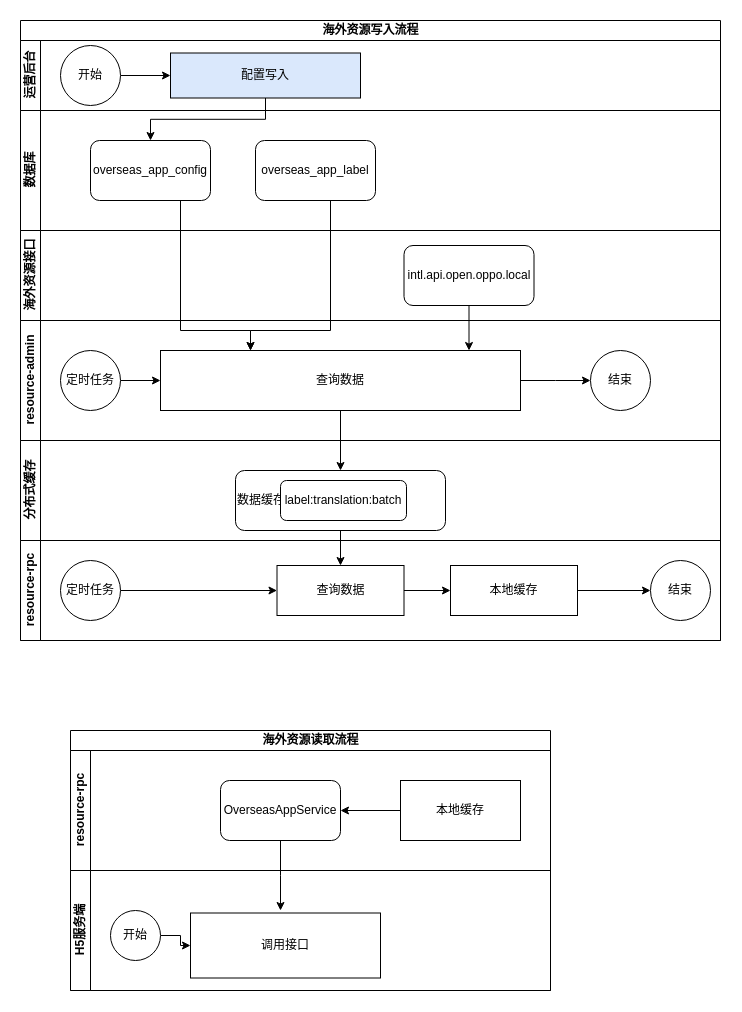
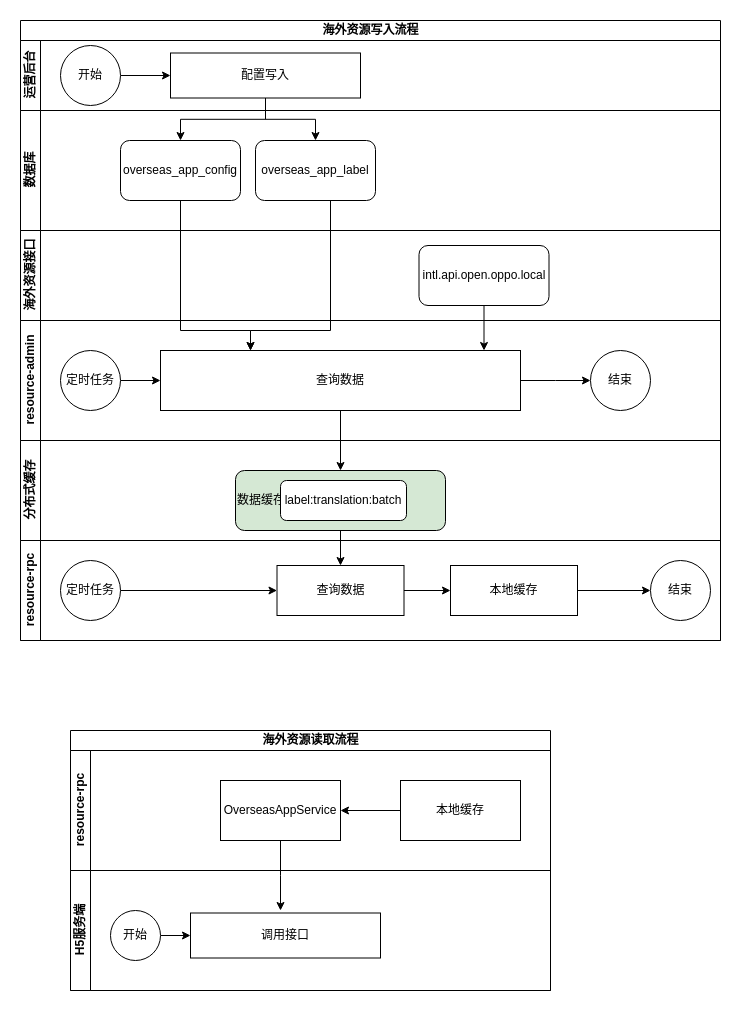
  <mxCell id="0" />
  <mxCell id="1" parent="0" />
  <mxCell id="2" value="海外资源写入流程" style="swimlane;childLayout=stackLayout;resizeParent=1;resizeParentMax=0;horizontal=1;startSize=20;horizontalStack=0;html=1;" vertex="1" parent="1"><mxGeometry x="20" y="20" width="700" height="620" as="geometry" /></mxCell>
  <mxCell id="3" value="运营后台" style="swimlane;startSize=20;horizontal=0;html=1;" vertex="1" parent="2"><mxGeometry y="20" width="700" height="70" as="geometry" /></mxCell>
  <mxCell id="4" style="edgeStyle=orthogonalEdgeStyle;rounded=0;orthogonalLoop=1;jettySize=auto;html=1;entryX=0;entryY=0.5;entryDx=0;entryDy=0;" edge="1" parent="3" source="5" target="6"><mxGeometry relative="1" as="geometry" /></mxCell>
  <mxCell id="5" value="开始" style="ellipse;whiteSpace=wrap;html=1;" vertex="1" parent="3"><mxGeometry x="40" y="5" width="60" height="60" as="geometry" /></mxCell>
- <mxCell id="6" value="配置写入" style="whiteSpace=wrap;html=1;fillColor=#dae8fc;" vertex="1" parent="3"><mxGeometry x="150" y="12.5" width="190" height="45" as="geometry" /></mxCell>
+ <mxCell id="6" value="配置写入" style="whiteSpace=wrap;html=1;" vertex="1" parent="3"><mxGeometry x="150" y="12.5" width="190" height="45" as="geometry" /></mxCell>
  <mxCell id="7" value="数据库" style="swimlane;startSize=20;horizontal=0;html=1;" vertex="1" parent="2"><mxGeometry y="90" width="700" height="120" as="geometry" /></mxCell>
- <mxCell id="8" value="overseas_app_config" style="rounded=1;whiteSpace=wrap;html=1;" vertex="1" parent="7"><mxGeometry x="70" y="30" width="120" height="60" as="geometry" /></mxCell>
+ <mxCell id="8" value="overseas_app_config" style="rounded=1;whiteSpace=wrap;html=1;" vertex="1" parent="7"><mxGeometry x="100" y="30" width="120" height="60" as="geometry" /></mxCell>
  <mxCell id="9" value="overseas_app_label" style="rounded=1;whiteSpace=wrap;html=1;" vertex="1" parent="7"><mxGeometry x="235" y="30" width="120" height="60" as="geometry" /></mxCell>
  <mxCell id="10" value="海外资源接口" style="swimlane;startSize=20;horizontal=0;html=1;" vertex="1" parent="2"><mxGeometry y="210" width="700" height="90" as="geometry" /></mxCell>
- <mxCell id="11" value="intl.api.open.oppo.local" style="rounded=1;whiteSpace=wrap;html=1;" vertex="1" parent="10"><mxGeometry x="383.5" y="15" width="130" height="60" as="geometry" /></mxCell>
+ <mxCell id="11" value="intl.api.open.oppo.local" style="rounded=1;whiteSpace=wrap;html=1;" vertex="1" parent="10"><mxGeometry x="398.5" y="15" width="130" height="60" as="geometry" /></mxCell>
  <mxCell id="12" value="resource-admin" style="swimlane;startSize=20;horizontal=0;html=1;" vertex="1" parent="2"><mxGeometry y="300" width="700" height="120" as="geometry" /></mxCell>
  <mxCell id="13" style="edgeStyle=orthogonalEdgeStyle;rounded=0;orthogonalLoop=1;jettySize=auto;html=1;entryX=0;entryY=0.5;entryDx=0;entryDy=0;" edge="1" parent="12" source="14" target="16"><mxGeometry relative="1" as="geometry" /></mxCell>
  <mxCell id="14" value="定时任务" style="ellipse;whiteSpace=wrap;html=1;aspect=fixed;" vertex="1" parent="12"><mxGeometry x="40" y="30" width="60" height="60" as="geometry" /></mxCell>
  <mxCell id="15" style="edgeStyle=orthogonalEdgeStyle;rounded=0;orthogonalLoop=1;jettySize=auto;html=1;" edge="1" parent="12" source="16"><mxGeometry relative="1" as="geometry"><mxPoint x="570" y="60.0" as="targetPoint" /></mxGeometry></mxCell>
  <mxCell id="16" value="查询数据" style="whiteSpace=wrap;html=1;" vertex="1" parent="12"><mxGeometry x="140" y="30" width="360" height="60" as="geometry" /></mxCell>
  <mxCell id="17" value="结束" style="ellipse;whiteSpace=wrap;html=1;aspect=fixed;" vertex="1" parent="12"><mxGeometry x="570" y="30" width="60" height="60" as="geometry" /></mxCell>
  <mxCell id="18" value="分布式缓存" style="swimlane;startSize=20;horizontal=0;html=1;" vertex="1" parent="2"><mxGeometry y="420" width="700" height="100" as="geometry" /></mxCell>
- <mxCell id="19" value="数据缓存" style="rounded=1;whiteSpace=wrap;html=1;align=left;" vertex="1" parent="18"><mxGeometry x="215" y="30" width="210" height="60" as="geometry" /></mxCell>
+ <mxCell id="19" value="数据缓存" style="rounded=1;whiteSpace=wrap;html=1;align=left;fillColor=#d5e8d4;" vertex="1" parent="18"><mxGeometry x="215" y="30" width="210" height="60" as="geometry" /></mxCell>
  <mxCell id="20" value="label:translation:batch" style="rounded=1;whiteSpace=wrap;html=1;" vertex="1" parent="18"><mxGeometry x="260" y="40" width="126" height="40" as="geometry" /></mxCell>
  <mxCell id="21" style="edgeStyle=orthogonalEdgeStyle;rounded=0;orthogonalLoop=1;jettySize=auto;html=1;" edge="1" parent="2" source="6" target="8"><mxGeometry relative="1" as="geometry" /></mxCell>
  <mxCell id="22" style="edgeStyle=orthogonalEdgeStyle;rounded=0;orthogonalLoop=1;jettySize=auto;html=1;" edge="1" parent="2" source="11" target="16"><mxGeometry relative="1" as="geometry"><Array as="points"><mxPoint x="450" y="350" /><mxPoint x="450" y="350" /></Array></mxGeometry></mxCell>
+ <mxCell id="23" style="edgeStyle=orthogonalEdgeStyle;rounded=0;orthogonalLoop=1;jettySize=auto;html=1;entryX=0.5;entryY=0;entryDx=0;entryDy=0;" edge="1" parent="2" source="6" target="9"><mxGeometry relative="1" as="geometry" /></mxCell>
  <mxCell id="24" style="edgeStyle=orthogonalEdgeStyle;rounded=0;orthogonalLoop=1;jettySize=auto;html=1;" edge="1" parent="2" source="16" target="19"><mxGeometry relative="1" as="geometry" /></mxCell>
  <mxCell id="25" style="edgeStyle=orthogonalEdgeStyle;rounded=0;orthogonalLoop=1;jettySize=auto;html=1;entryX=0.5;entryY=0;entryDx=0;entryDy=0;" edge="1" parent="2" source="19" target="30"><mxGeometry relative="1" as="geometry" /></mxCell>
  <mxCell id="26" value="resource-rpc" style="swimlane;startSize=20;horizontal=0;html=1;" vertex="1" parent="2"><mxGeometry y="520" width="700" height="100" as="geometry" /></mxCell>
  <mxCell id="27" style="edgeStyle=orthogonalEdgeStyle;rounded=0;orthogonalLoop=1;jettySize=auto;html=1;entryX=0;entryY=0.5;entryDx=0;entryDy=0;" edge="1" parent="26" source="28" target="30"><mxGeometry relative="1" as="geometry" /></mxCell>
  <mxCell id="28" value="定时任务" style="ellipse;whiteSpace=wrap;html=1;aspect=fixed;" vertex="1" parent="26"><mxGeometry x="40" y="20" width="60" height="60" as="geometry" /></mxCell>
  <mxCell id="29" style="edgeStyle=orthogonalEdgeStyle;rounded=0;orthogonalLoop=1;jettySize=auto;html=1;entryX=0;entryY=0.5;entryDx=0;entryDy=0;" edge="1" parent="26" source="30" target="32"><mxGeometry relative="1" as="geometry" /></mxCell>
  <mxCell id="30" value="查询数据" style="whiteSpace=wrap;html=1;" vertex="1" parent="26"><mxGeometry x="256.5" y="25" width="127" height="50" as="geometry" /></mxCell>
  <mxCell id="31" style="edgeStyle=orthogonalEdgeStyle;rounded=0;orthogonalLoop=1;jettySize=auto;html=1;entryX=0.5;entryY=1;entryDx=0;entryDy=0;" edge="1" parent="26" source="32" target="33"><mxGeometry relative="1" as="geometry" /></mxCell>
  <mxCell id="32" value="本地缓存" style="whiteSpace=wrap;html=1;" vertex="1" parent="26"><mxGeometry x="430" y="25" width="127" height="50" as="geometry" /></mxCell>
  <mxCell id="33" value="结束" style="ellipse;whiteSpace=wrap;html=1;aspect=fixed;direction=south;" vertex="1" parent="26"><mxGeometry x="630" y="20" width="60" height="60" as="geometry" /></mxCell>
  <mxCell id="34" style="edgeStyle=orthogonalEdgeStyle;rounded=0;orthogonalLoop=1;jettySize=auto;html=1;entryX=0.25;entryY=0;entryDx=0;entryDy=0;" edge="1" parent="2" source="8" target="16"><mxGeometry relative="1" as="geometry"><Array as="points"><mxPoint x="160" y="310" /><mxPoint x="230" y="310" /></Array></mxGeometry></mxCell>
  <mxCell id="35" style="edgeStyle=orthogonalEdgeStyle;rounded=0;orthogonalLoop=1;jettySize=auto;html=1;entryX=0.25;entryY=0;entryDx=0;entryDy=0;" edge="1" parent="2" source="9" target="16"><mxGeometry relative="1" as="geometry"><Array as="points"><mxPoint x="310" y="310" /><mxPoint x="230" y="310" /></Array></mxGeometry></mxCell>
  <mxCell id="36" value="海外资源读取流程" style="swimlane;childLayout=stackLayout;resizeParent=1;resizeParentMax=0;horizontal=1;startSize=20;horizontalStack=0;html=1;" vertex="1" parent="1"><mxGeometry x="70" y="730" width="480" height="260" as="geometry" /></mxCell>
  <mxCell id="37" value="resource-rpc" style="swimlane;startSize=20;horizontal=0;html=1;" vertex="1" parent="36"><mxGeometry y="20" width="480" height="120" as="geometry" /></mxCell>
  <mxCell id="38" style="edgeStyle=orthogonalEdgeStyle;rounded=0;orthogonalLoop=1;jettySize=auto;html=1;" edge="1" parent="37" source="39"><mxGeometry relative="1" as="geometry"><mxPoint x="210" y="160" as="targetPoint" /></mxGeometry></mxCell>
- <mxCell id="39" value="OverseasAppService" style="whiteSpace=wrap;html=1;rounded=1;" vertex="1" parent="37"><mxGeometry x="150" y="30" width="120" height="60" as="geometry" /></mxCell>
+ <mxCell id="39" value="OverseasAppService" style="whiteSpace=wrap;html=1;" vertex="1" parent="37"><mxGeometry x="150" y="30" width="120" height="60" as="geometry" /></mxCell>
  <mxCell id="40" style="edgeStyle=orthogonalEdgeStyle;rounded=0;orthogonalLoop=1;jettySize=auto;html=1;entryX=1;entryY=0.5;entryDx=0;entryDy=0;" edge="1" parent="37" source="41" target="39"><mxGeometry relative="1" as="geometry" /></mxCell>
  <mxCell id="41" value="本地缓存" style="whiteSpace=wrap;html=1;" vertex="1" parent="37"><mxGeometry x="330" y="30" width="120" height="60" as="geometry" /></mxCell>
  <mxCell id="42" value="H5服务端" style="swimlane;startSize=20;horizontal=0;html=1;" vertex="1" parent="36"><mxGeometry y="140" width="480" height="120" as="geometry" /></mxCell>
- <mxCell id="43" value="调用接口" style="whiteSpace=wrap;html=1;" vertex="1" parent="42"><mxGeometry x="120" y="42.5" width="190" height="65" as="geometry" /></mxCell>
+ <mxCell id="43" value="调用接口" style="whiteSpace=wrap;html=1;" vertex="1" parent="42"><mxGeometry x="120" y="42.5" width="190" height="45" as="geometry" /></mxCell>
  <mxCell id="44" value="" style="edgeStyle=orthogonalEdgeStyle;rounded=0;orthogonalLoop=1;jettySize=auto;html=1;" edge="1" parent="1" source="45" target="43"><mxGeometry relative="1" as="geometry" /></mxCell>
  <mxCell id="45" value="开始" style="ellipse;whiteSpace=wrap;html=1;" vertex="1" parent="1"><mxGeometry x="110" y="910" width="50" height="50" as="geometry" /></mxCell>
